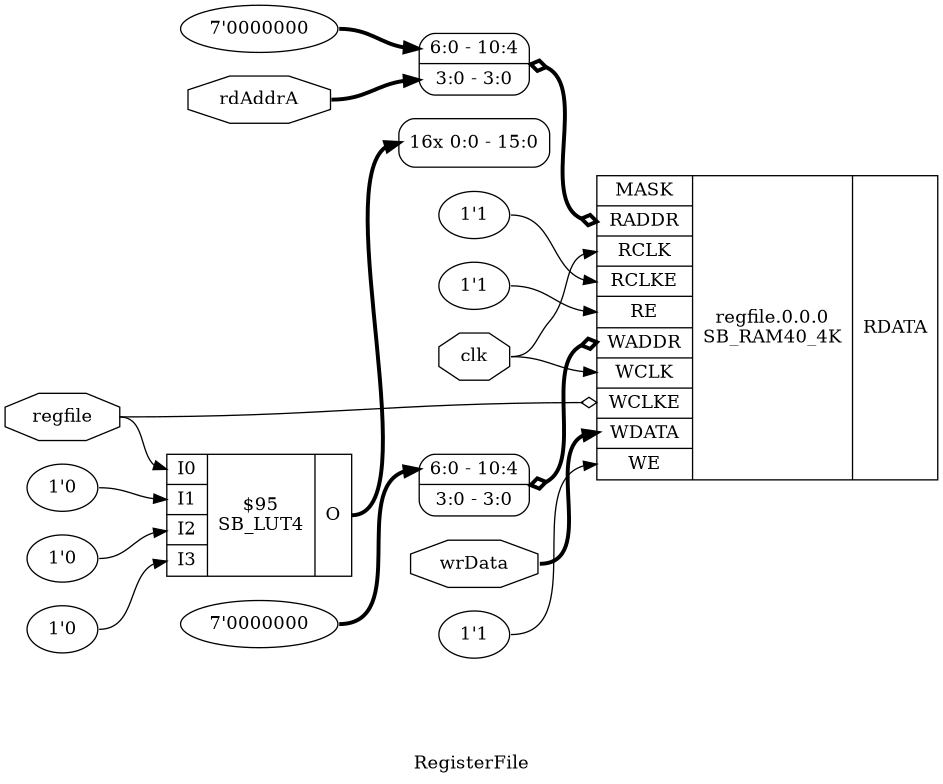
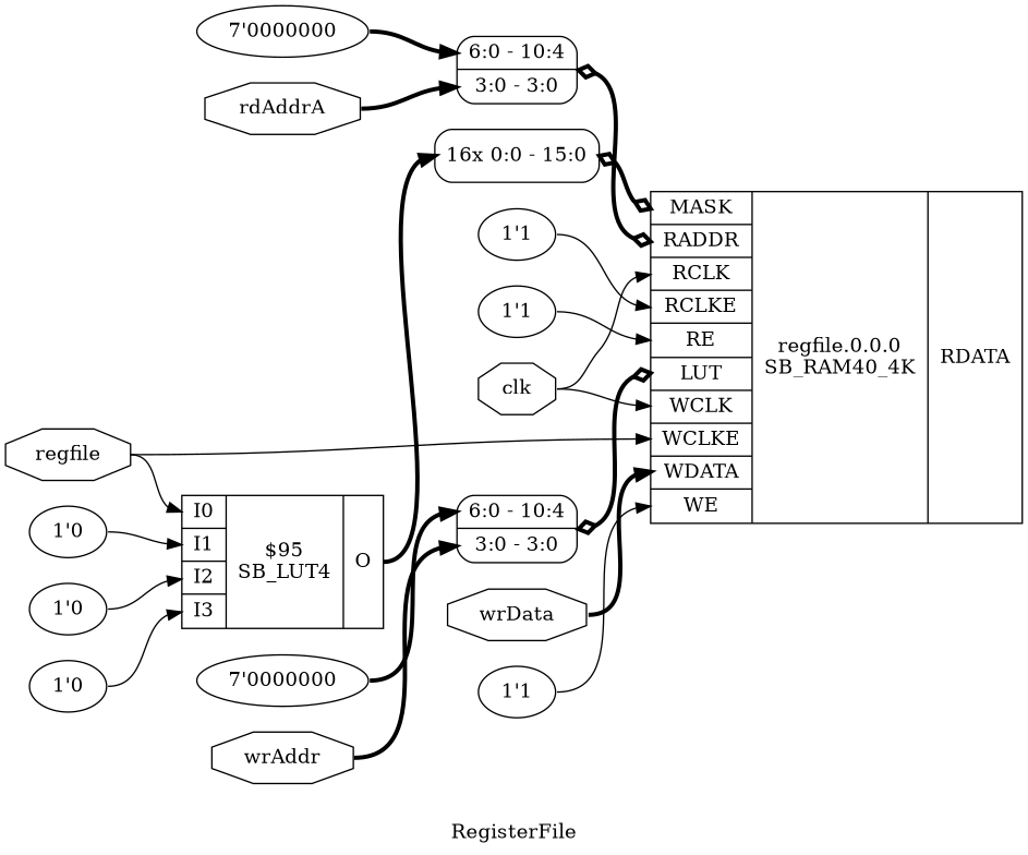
  digraph {
    label=RegisterFile
    rankdir=LR
    remincross=true
    edge [color=black headport="s0:w" tailport=e]
    n1 [color=black fontcolor=black label=clk shape=octagon]
-   n2 [label="{{<p15> MASK|<p16> RADDR|<p17> RCLK|<p18> RCLKE|<p19> RE|<p20> WADDR|<p21> WCLK|<p22> WCLKE|<p23> WDATA|<p24> WE}|regfile.0.0.0\nSB_RAM40_4K|{<p25> RDATA}}" shape=record]
+   n2 [label="{{<p15> MASK|<p16> RADDR|<p17> RCLK|<p18> RCLKE|<p19> RE|<p20> LUT|<p21> WCLK|<p22> WCLKE|<p23> WDATA|<p24> WE}|regfile.0.0.0\nSB_RAM40_4K|{<p25> RDATA}}" shape=record]
    n3 [color=black fontcolor=black label=rdAddrA shape=octagon]
    n4 [label="<s1> 6:0 - 10:4 |<s0> 3:0 - 3:0 " shape=record style=rounded]
+   n5 [color=black fontcolor=black label=wrAddr shape=octagon]
    n6 [label="<s1> 6:0 - 10:4 |<s0> 3:0 - 3:0 " shape=record style=rounded]
    n7 [color=black fontcolor=black label=wrData shape=octagon]
    n8 [color=black fontcolor=black label=regfile shape=octagon]
    n9 [label="{{<p9> I0|<p10> I1|<p11> I2|<p12> I3}|$95\nSB_LUT4|{<p13> O}}" shape=record]
    n10 [label="<s15> 16x 0:0 - 15:0 " shape=record style=rounded]
    n11 [label="1'0"]
    n12 [label="1'0"]
    n13 [label="1'0"]
    n14 [label="7'0000000"]
    n15 [label="1'1"]
    n16 [label="1'1"]
    n17 [label="7'0000000"]
    n18 [label="1'1"]
    n1 -> n2 [headport="p17:w"]
    n1 -> n2 [headport="p21:w"]
    n3 -> n4 [style="setlinewidth(3)"]
    n4 -> n2 [arrowhead=odiamond arrowtail=odiamond dir=both headport="p16:w" style="setlinewidth(3)"]
+   n5 -> n6 [style="setlinewidth(3)"]
    n6 -> n2 [arrowhead=odiamond arrowtail=odiamond dir=both headport="p20:w" style="setlinewidth(3)"]
    n7 -> n2 [headport="p23:w" style="setlinewidth(3)"]
-   n8 -> n2 [headport="p22:w" arrowhead=odiamond]
+   n8 -> n2 [headport="p22:w"]
    n8 -> n9 [headport="p9:w"]
    n9 -> n10 [headport="s15:w" style="setlinewidth(3)" tailport="p13:e"]
+   n10 -> n2 [arrowhead=odiamond arrowtail=odiamond dir=both headport="p15:w" style="setlinewidth(3)"]
    n11 -> n9 [headport="p10:w"]
    n12 -> n9 [headport="p11:w"]
    n13 -> n9 [headport="p12:w"]
    n14 -> n4 [headport="s1:w" style="setlinewidth(3)"]
    n15 -> n2 [headport="p18:w"]
    n16 -> n2 [headport="p19:w"]
    n17 -> n6 [headport="s1:w" style="setlinewidth(3)"]
    n18 -> n2 [headport="p24:w"]
  }
